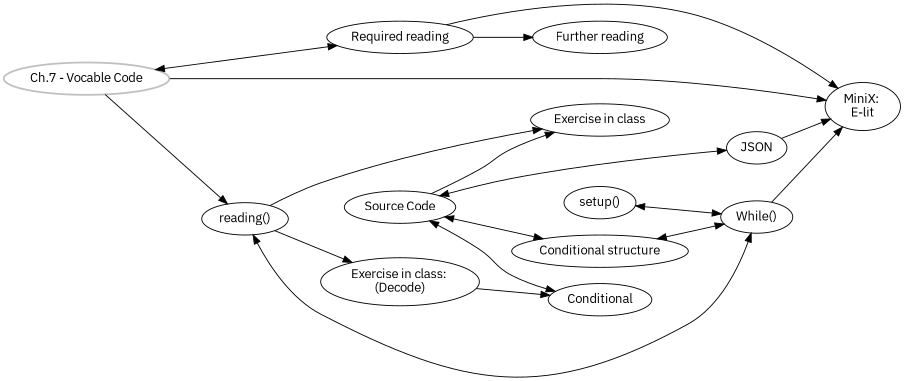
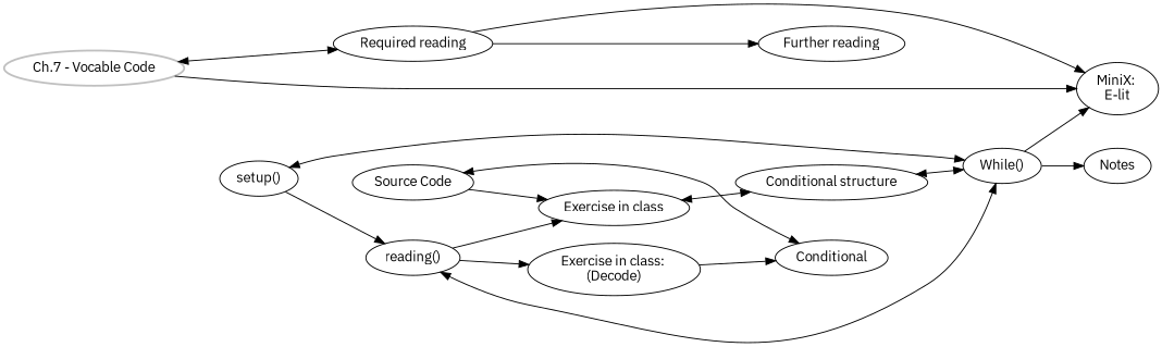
  digraph {
    fontname="IBM Plex Sans"
    rankdir=LR
    node [fontname="IBM Plex Sans"]
    edge [fontname="IBM Plex Sans"]
    n1 [label="Source Code"]
    n2 [label="Required reading"]
    n3 [label=Conditional]
    n4 [label="Further reading"]
    n5 [label="Exercise in class"]
    n6 [label="Conditional structure"]
-   n7 [label=JSON]
    n8 [label="MiniX: \nE-lit"]
    n9 [color=grey label="Ch.7 - Vocable Code" style=bold]
    n10 [label="setup()"]
    n11 [label="reading()"]
    n12 [label="While()"]
    n13 [label="Exercise in class: \n(Decode)"]
+   n14 [label=Notes]
    subgraph sub_1 {
      rank=same
      n1
      n2
    }
    subgraph sub_2 {
      rank=same
      n3
      n4
    }
    n1 -> n5
-   n1 -> n6 [dir=both]
-   n1 -> n7 [dir=both]
+   n5 -> n6 [dir=both]
    n2 -> n4
    n2 -> n8
    n3 -> n1 [dir=both]
    n6 -> n12 [dir=both]
-   n7 -> n8
    n9 -> n2 [dir=both minlen=2]
    n9 -> n8
-   n9 -> n11
+   n10 -> n11
    n10 -> n12 [dir=both]
    n11 -> n5
    n11 -> n12 [dir=both]
    n11 -> n13
    n12 -> n8
+   n12 -> n14
    n13 -> n3
  }
